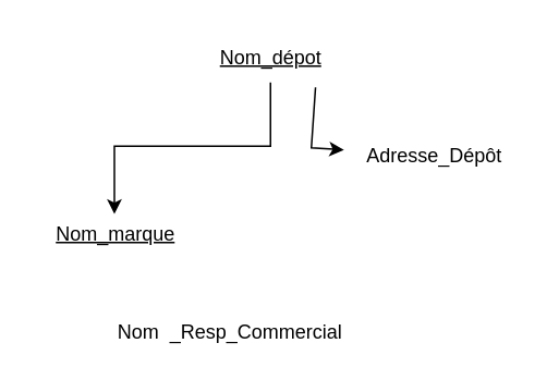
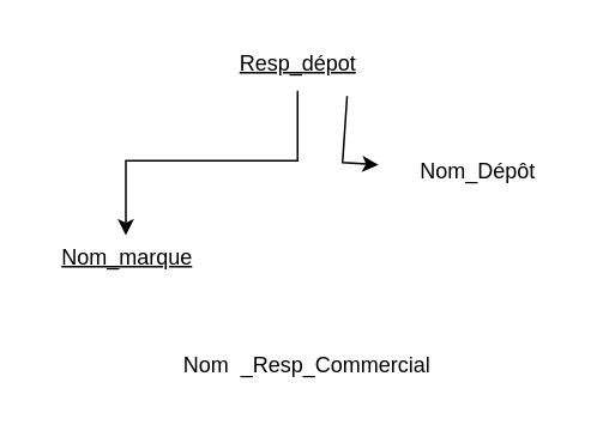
  <mxCell id="0" />
  <mxCell id="1" parent="0" />
  <mxCell id="2" style="edgeStyle=orthogonalEdgeStyle;rounded=0;orthogonalLoop=1;jettySize=auto;html=1;entryX=0.495;entryY=0.083;entryDx=0;entryDy=0;entryPerimeter=0;" edge="1" parent="1" source="3" target="6"><mxGeometry relative="1" as="geometry"><mxPoint x="70" y="140" as="targetPoint" /></mxGeometry></mxCell>
- <mxCell id="3" value="&lt;font style=&quot;vertical-align: inherit;&quot;&gt;&lt;font style=&quot;vertical-align: inherit;&quot;&gt;&lt;u&gt;Nom_dépot&lt;/u&gt;&lt;/font&gt;&lt;/font&gt;" style="text;html=1;align=center;verticalAlign=middle;resizable=0;points=[];autosize=1;strokeColor=none;fillColor=none;" vertex="1" parent="1"><mxGeometry x="120" y="20" width="90" height="30" as="geometry" /></mxCell>
+ <mxCell id="3" value="&lt;font style=&quot;vertical-align: inherit;&quot;&gt;&lt;font style=&quot;vertical-align: inherit;&quot;&gt;&lt;u&gt;Resp_dépot&lt;/u&gt;&lt;/font&gt;&lt;/font&gt;" style="text;html=1;align=center;verticalAlign=middle;resizable=0;points=[];autosize=1;strokeColor=none;fillColor=none;" vertex="1" parent="1"><mxGeometry x="120" y="20" width="90" height="30" as="geometry" /></mxCell>
  <mxCell id="4" value="" style="endArrow=classic;html=1;rounded=0;exitX=0.806;exitY=1.1;exitDx=0;exitDy=0;exitPerimeter=0;" edge="1" parent="1" source="3" target="5"><mxGeometry width="50" height="50" relative="1" as="geometry"><mxPoint x="150" y="60" as="sourcePoint" /><mxPoint x="216.1" y="101" as="targetPoint" /><Array as="points"><mxPoint x="190" y="90" /></Array></mxGeometry></mxCell>
- <mxCell id="5" value="&lt;font style=&quot;vertical-align: inherit;&quot;&gt;&lt;font style=&quot;vertical-align: inherit;&quot;&gt;Adresse_Dépôt&lt;/font&gt;&lt;/font&gt;" style="text;html=1;align=center;verticalAlign=middle;resizable=0;points=[];autosize=1;strokeColor=none;fillColor=none;" vertex="1" parent="1"><mxGeometry x="210" y="80" width="110" height="30" as="geometry" /></mxCell>
+ <mxCell id="5" value="&lt;font style=&quot;vertical-align: inherit;&quot;&gt;&lt;font style=&quot;vertical-align: inherit;&quot;&gt;Nom_Dépôt&lt;/font&gt;&lt;/font&gt;" style="text;html=1;align=center;verticalAlign=middle;resizable=0;points=[];autosize=1;strokeColor=none;fillColor=none;" vertex="1" parent="1"><mxGeometry x="210" y="80" width="110" height="30" as="geometry" /></mxCell>
  <mxCell id="6" value="&lt;div style=&quot;text-align: left;&quot;&gt;&lt;span style=&quot;background-color: initial;&quot;&gt;&lt;font style=&quot;vertical-align: inherit;&quot;&gt;&lt;font style=&quot;vertical-align: inherit;&quot;&gt;&lt;u&gt;&lt;font style=&quot;vertical-align: inherit;&quot;&gt;&lt;font style=&quot;vertical-align: inherit;&quot;&gt;Nom_marque&lt;/font&gt;&lt;/font&gt;&lt;/u&gt;&lt;/font&gt;&lt;/font&gt;&lt;/span&gt;&lt;/div&gt;" style="text;html=1;align=center;verticalAlign=middle;resizable=0;points=[];autosize=1;strokeColor=none;fillColor=none;" vertex="1" parent="1"><mxGeometry y="128" width="100" height="30" as="geometry" x="20" /></mxCell>
- <mxCell id="7" value="&lt;font style=&quot;vertical-align: inherit;&quot;&gt;&lt;font style=&quot;vertical-align: inherit;&quot;&gt;&lt;font style=&quot;vertical-align: inherit;&quot;&gt;&lt;font style=&quot;vertical-align: inherit;&quot;&gt;&lt;font style=&quot;vertical-align: inherit;&quot;&gt;&lt;font style=&quot;vertical-align: inherit;&quot;&gt;Nom&amp;nbsp;  &lt;/font&gt;&lt;/font&gt;&lt;/font&gt;&lt;/font&gt;&lt;/font&gt;&lt;/font&gt;&lt;font style=&quot;vertical-align: inherit;&quot;&gt;&lt;font style=&quot;vertical-align: inherit;&quot;&gt;&lt;font style=&quot;vertical-align: inherit;&quot;&gt;&lt;font style=&quot;vertical-align: inherit;&quot;&gt;&lt;font style=&quot;vertical-align: inherit;&quot;&gt;&lt;font style=&quot;vertical-align: inherit;&quot;&gt;_Resp_Commercial&lt;/font&gt;&lt;/font&gt;&lt;/font&gt;&lt;/font&gt;&lt;/font&gt;&lt;/font&gt;" style="text;html=1;align=center;verticalAlign=middle;resizable=0;points=[];autosize=1;strokeColor=none;fillColor=none;" vertex="1" parent="1"><mxGeometry x="60" y="188" width="160" height="30" as="geometry" /></mxCell>
+ <mxCell id="7" value="&lt;font style=&quot;vertical-align: inherit;&quot;&gt;&lt;font style=&quot;vertical-align: inherit;&quot;&gt;&lt;font style=&quot;vertical-align: inherit;&quot;&gt;&lt;font style=&quot;vertical-align: inherit;&quot;&gt;&lt;font style=&quot;vertical-align: inherit;&quot;&gt;&lt;font style=&quot;vertical-align: inherit;&quot;&gt;Nom&amp;nbsp;  &lt;/font&gt;&lt;/font&gt;&lt;/font&gt;&lt;/font&gt;&lt;/font&gt;&lt;/font&gt;&lt;font style=&quot;vertical-align: inherit;&quot;&gt;&lt;font style=&quot;vertical-align: inherit;&quot;&gt;&lt;font style=&quot;vertical-align: inherit;&quot;&gt;&lt;font style=&quot;vertical-align: inherit;&quot;&gt;&lt;font style=&quot;vertical-align: inherit;&quot;&gt;&lt;font style=&quot;vertical-align: inherit;&quot;&gt;_Resp_Commercial&lt;/font&gt;&lt;/font&gt;&lt;/font&gt;&lt;/font&gt;&lt;/font&gt;&lt;/font&gt;" style="text;html=1;align=center;verticalAlign=middle;resizable=0;points=[];autosize=1;strokeColor=none;fillColor=none;" vertex="1" parent="1"><mxGeometry x="90" y="188" width="160" height="30" as="geometry" /></mxCell>
